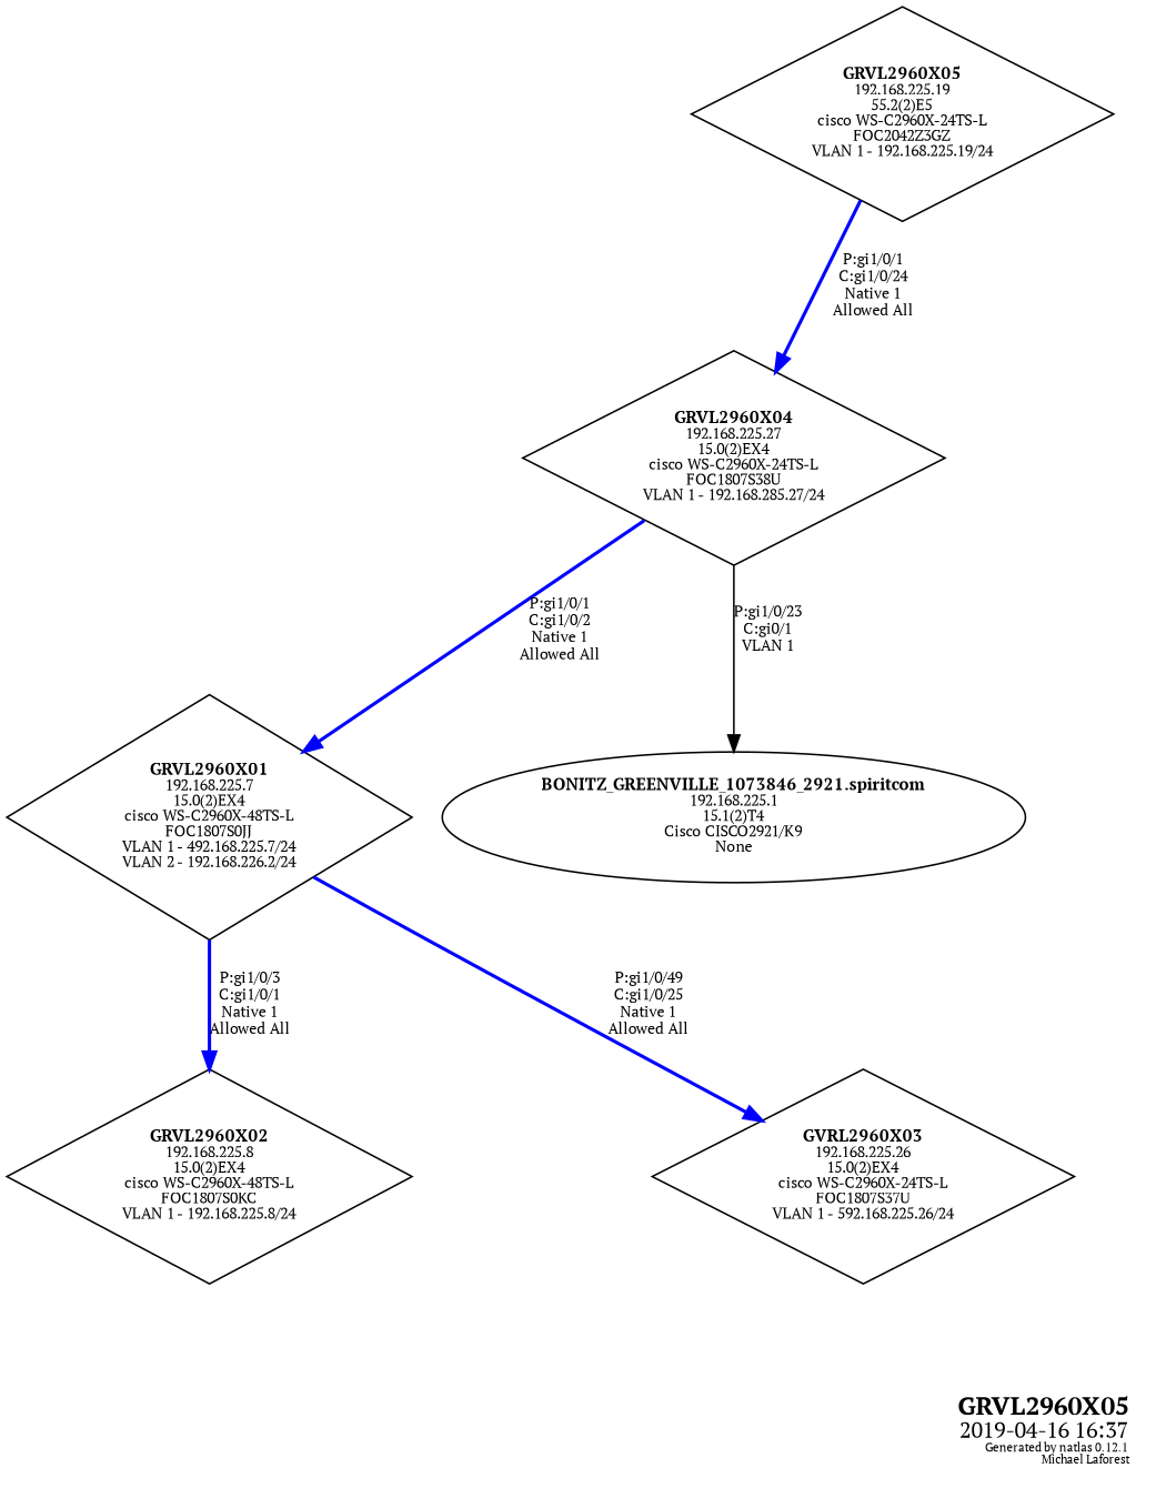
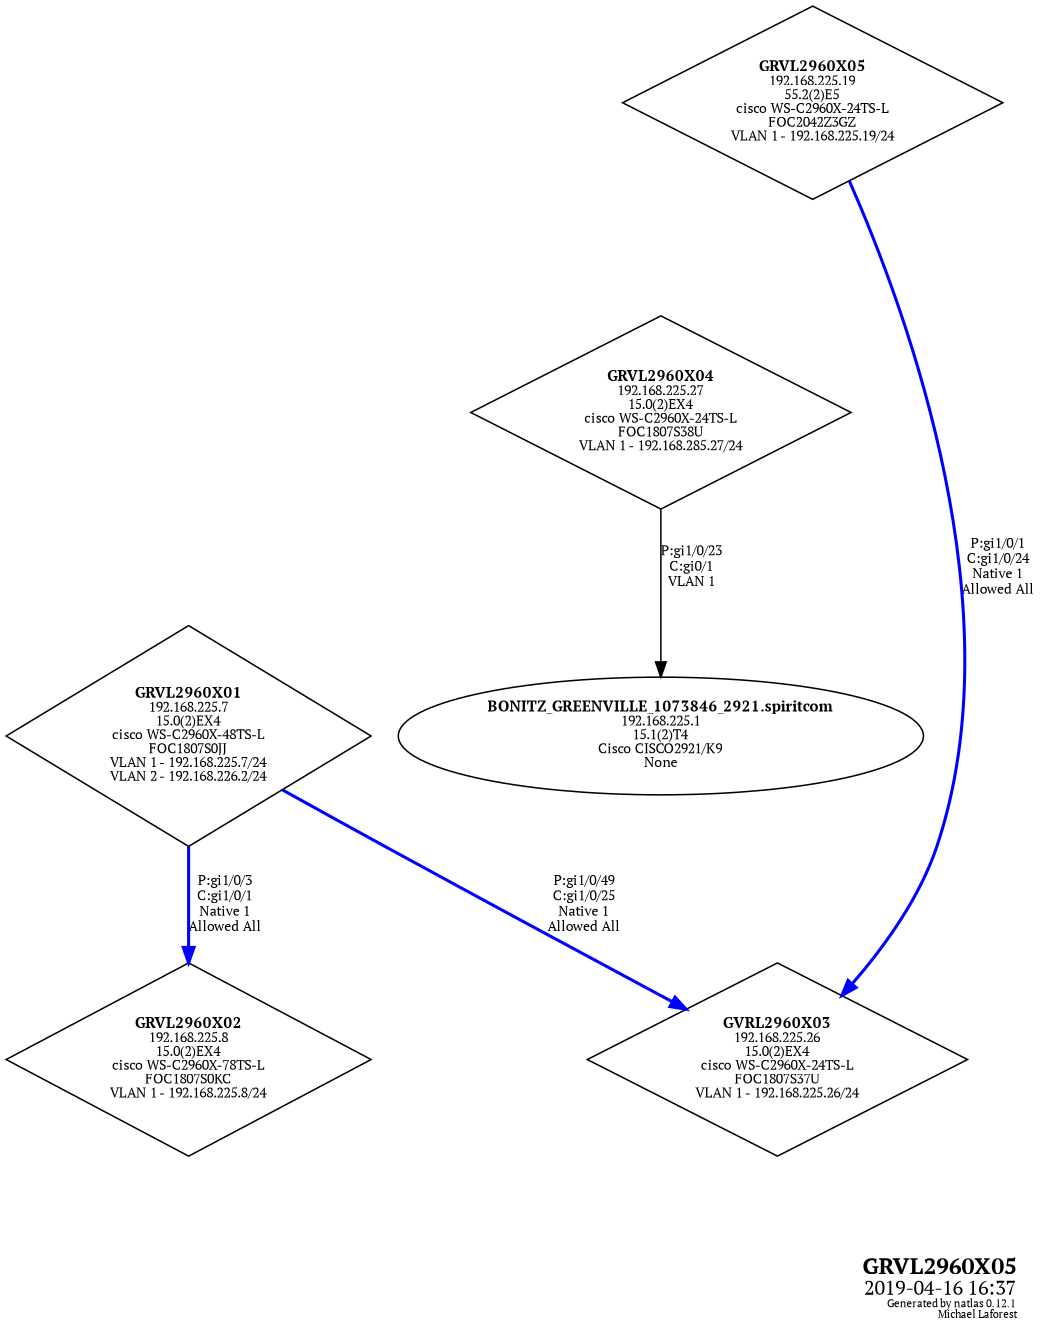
  graph {
    fontname="PT Serif"
    fontsize=10
    label=<<table border="0"><tr><td balign="right"><font point-size="15"><b>GRVL2960X05</b></font><br /><font point-size="13">2019-04-16 16:37</font><br /><font point-size="7">Generated by natlas 0.12.1<br />Michael Laforest</font><br /></td></tr></table>>
    labeljust=r
    labelloc=b
    node [fontname="PT Serif" fontsize=9 peripheries=1 shape=diamond style=solid]
    edge [color=blue dir=forward fontname="PT Serif" fontsize=9 labeljust=l style=bold]
    n1 [height=1.75 label=<<font point-size="10"><b>GRVL2960X05</b></font><br />192.168.225.19<br />55.2(2)E5<br />cisco WS-C2960X-24TS-L<br />FOC2042Z3GZ<br />VLAN 1 - 192.168.225.19/24<br />> width=3.4444]
    n2 [height=1.75 label=<<font point-size="10"><b>GRVL2960X04</b></font><br />192.168.225.27<br />15.0(2)EX4<br />cisco WS-C2960X-24TS-L<br />FOC1807S38U<br />VLAN 1 - 192.168.285.27/24<br />> width=3.4444]
-   n3 [height=2 label=<<font point-size="10"><b>GRVL2960X01</b></font><br />192.168.225.7<br />15.0(2)EX4<br />cisco WS-C2960X-48TS-L<br />FOC1807S0JJ<br />VLAN 1 - 492.168.225.7/24<br />VLAN 2 - 192.168.226.2/24<br />> width=3.3056]
+   n3 [height=2 label=<<font point-size="10"><b>GRVL2960X01</b></font><br />192.168.225.7<br />15.0(2)EX4<br />cisco WS-C2960X-48TS-L<br />FOC1807S0JJ<br />VLAN 1 - 192.168.225.7/24<br />VLAN 2 - 192.168.226.2/24<br />> width=3.3056]
    n4 [height=1.0607 label=<<font point-size="10"><b>BONITZ_GREENVILLE_1073846_2921.spiritcom</b></font><br />192.168.225.1<br />15.1(2)T4<br />Cisco CISCO2921/K9<br />None<br />> shape=ellipse width=4.6944]
-   n5 [height=1.75 label=<<font point-size="10"><b>GRVL2960X02</b></font><br />192.168.225.8<br />15.0(2)EX4<br />cisco WS-C2960X-48TS-L<br />FOC1807S0KC<br />VLAN 1 - 192.168.225.8/24<br />> width=3.3056]
-   n6 [height=1.75 label=<<font point-size="10"><b>GVRL2960X03</b></font><br />192.168.225.26<br />15.0(2)EX4<br />cisco WS-C2960X-24TS-L<br />FOC1807S37U<br />VLAN 1 - 592.168.225.26/24<br />> width=3.4444]
-   n1 -- n2 [label="P:gi1/0/1\nC:gi1/0/24\nNative 1\nAllowed All"]
-   n2 -- n3 [label="P:gi1/0/1\nC:gi1/0/2\nNative 1\nAllowed All"]
+   n5 [height=1.75 label=<<font point-size="10"><b>GRVL2960X02</b></font><br />192.168.225.8<br />15.0(2)EX4<br />cisco WS-C2960X-78TS-L<br />FOC1807S0KC<br />VLAN 1 - 192.168.225.8/24<br />> width=3.3056]
+   n6 [height=1.75 label=<<font point-size="10"><b>GVRL2960X03</b></font><br />192.168.225.26<br />15.0(2)EX4<br />cisco WS-C2960X-24TS-L<br />FOC1807S37U<br />VLAN 1 - 192.168.225.26/24<br />> width=3.4444]
+   n1 -- n6 [label="P:gi1/0/1\nC:gi1/0/24\nNative 1\nAllowed All"]
    n2 -- n4 [color=black label="P:gi1/0/23\nC:gi0/1\nVLAN 1" style=solid]
    n3 -- n5 [label="P:gi1/0/3\nC:gi1/0/1\nNative 1\nAllowed All"]
    n3 -- n6 [label="P:gi1/0/49\nC:gi1/0/25\nNative 1\nAllowed All"]
  }
